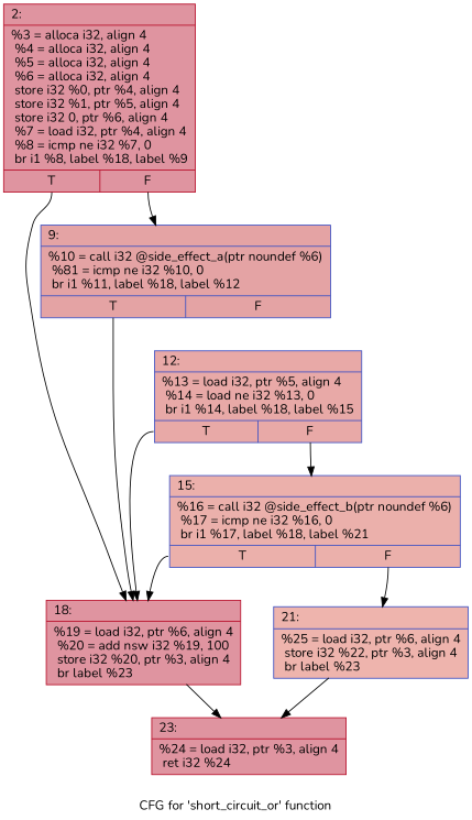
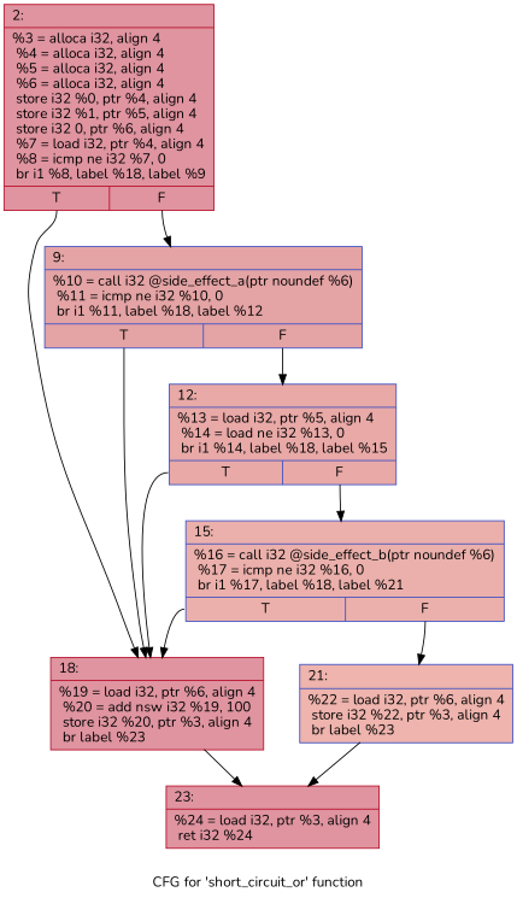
  digraph {
    fontname=Nunito
    label="CFG for 'short_circuit_or' function"
    node [color="#3d50c3ff" fillcolor="#b70d2870" fontname=Nunito shape=record style=filled]
    edge [fontname=Nunito tailport=s0]
    n1 [color="#b70d28ff" label="{2:\l|  %3 = alloca i32, align 4\l  %4 = alloca i32, align 4\l  %5 = alloca i32, align 4\l  %6 = alloca i32, align 4\l  store i32 %0, ptr %4, align 4\l  store i32 %1, ptr %5, align 4\l  store i32 0, ptr %6, align 4\l  %7 = load i32, ptr %4, align 4\l  %8 = icmp ne i32 %7, 0\l  br i1 %8, label %18, label %9\l|{<s0>T|<s1>F}}"]
    n2 [color="#b70d28ff" label="{18:\l|  %19 = load i32, ptr %6, align 4\l  %20 = add nsw i32 %19, 100\l  store i32 %20, ptr %3, align 4\l  br label %23\l}"]
-   n3 [fillcolor="#c32e3170" label="{9:\l|  %10 = call i32 @side_effect_a(ptr noundef %6)\l  %81 = icmp ne i32 %10, 0\l  br i1 %11, label %18, label %12\l|{<s0>T|<s1>F}}"]
+   n3 [fillcolor="#c32e3170" label="{9:\l|  %10 = call i32 @side_effect_a(ptr noundef %6)\l  %11 = icmp ne i32 %10, 0\l  br i1 %11, label %18, label %12\l|{<s0>T|<s1>F}}"]
    n4 [color="#b70d28ff" label="{23:\l|  %24 = load i32, ptr %3, align 4\l  ret i32 %24\l}"]
    n5 [fillcolor="#ca3b3770" label="{12:\l|  %13 = load i32, ptr %5, align 4\l  %14 = load ne i32 %13, 0\l  br i1 %14, label %18, label %15\l|{<s0>T|<s1>F}}"]
    n6 [fillcolor="#d24b4070" label="{15:\l|  %16 = call i32 @side_effect_b(ptr noundef %6)\l  %17 = icmp ne i32 %16, 0\l  br i1 %17, label %18, label %21\l|{<s0>T|<s1>F}}"]
-   n7 [fillcolor="#d8564670" label="{21:\l|  %25 = load i32, ptr %6, align 4\l  store i32 %22, ptr %3, align 4\l  br label %23\l}"]
+   n7 [fillcolor="#d8564670" label="{21:\l|  %22 = load i32, ptr %6, align 4\l  store i32 %22, ptr %3, align 4\l  br label %23\l}"]
    n1 -> n2
    n1 -> n3 [tailport=s1]
    n2 -> n4
    n3 -> n2
+   n3 -> n5 [tailport=s1]
    n5 -> n2
    n5 -> n6 [tailport=s1]
    n6 -> n2
    n6 -> n7 [tailport=s1]
    n7 -> n4
  }
